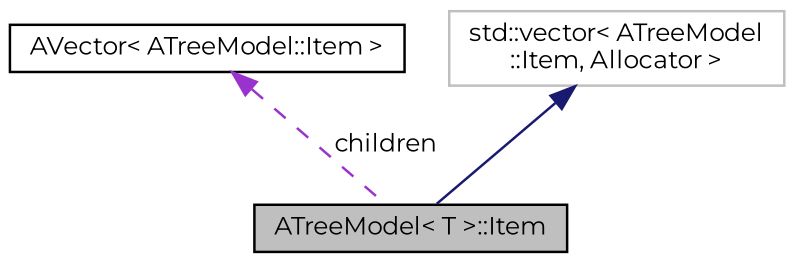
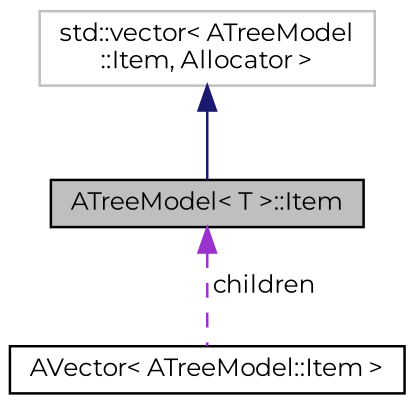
  digraph {
    fontname=Montserrat
    node [color=black fillcolor=white fontname=Montserrat fontsize=10 shape=record style=filled]
    edge [dir=back fontname=Montserrat fontsize=10 labelfontname=Helvetica labelfontsize=10]
    n1 [fillcolor=grey75 fontcolor=black height=0.2 label="ATreeModel\< T \>::Item" width=0.4]
    n2 [height=0.2 label="AVector\< ATreeModel::Item \>" width=0.4]
    n3 [color=grey75 height=0.2 label="std::vector\< ATreeModel\l::Item, Allocator \>" width=0.4]
-   n2 -> n1 [color=darkorchid3 label=" children" style=dashed]
+   n1 -> n2 [color=darkorchid3 label=" children" style=dashed]
    n3 -> n1 [color=midnightblue style=solid]
  }
